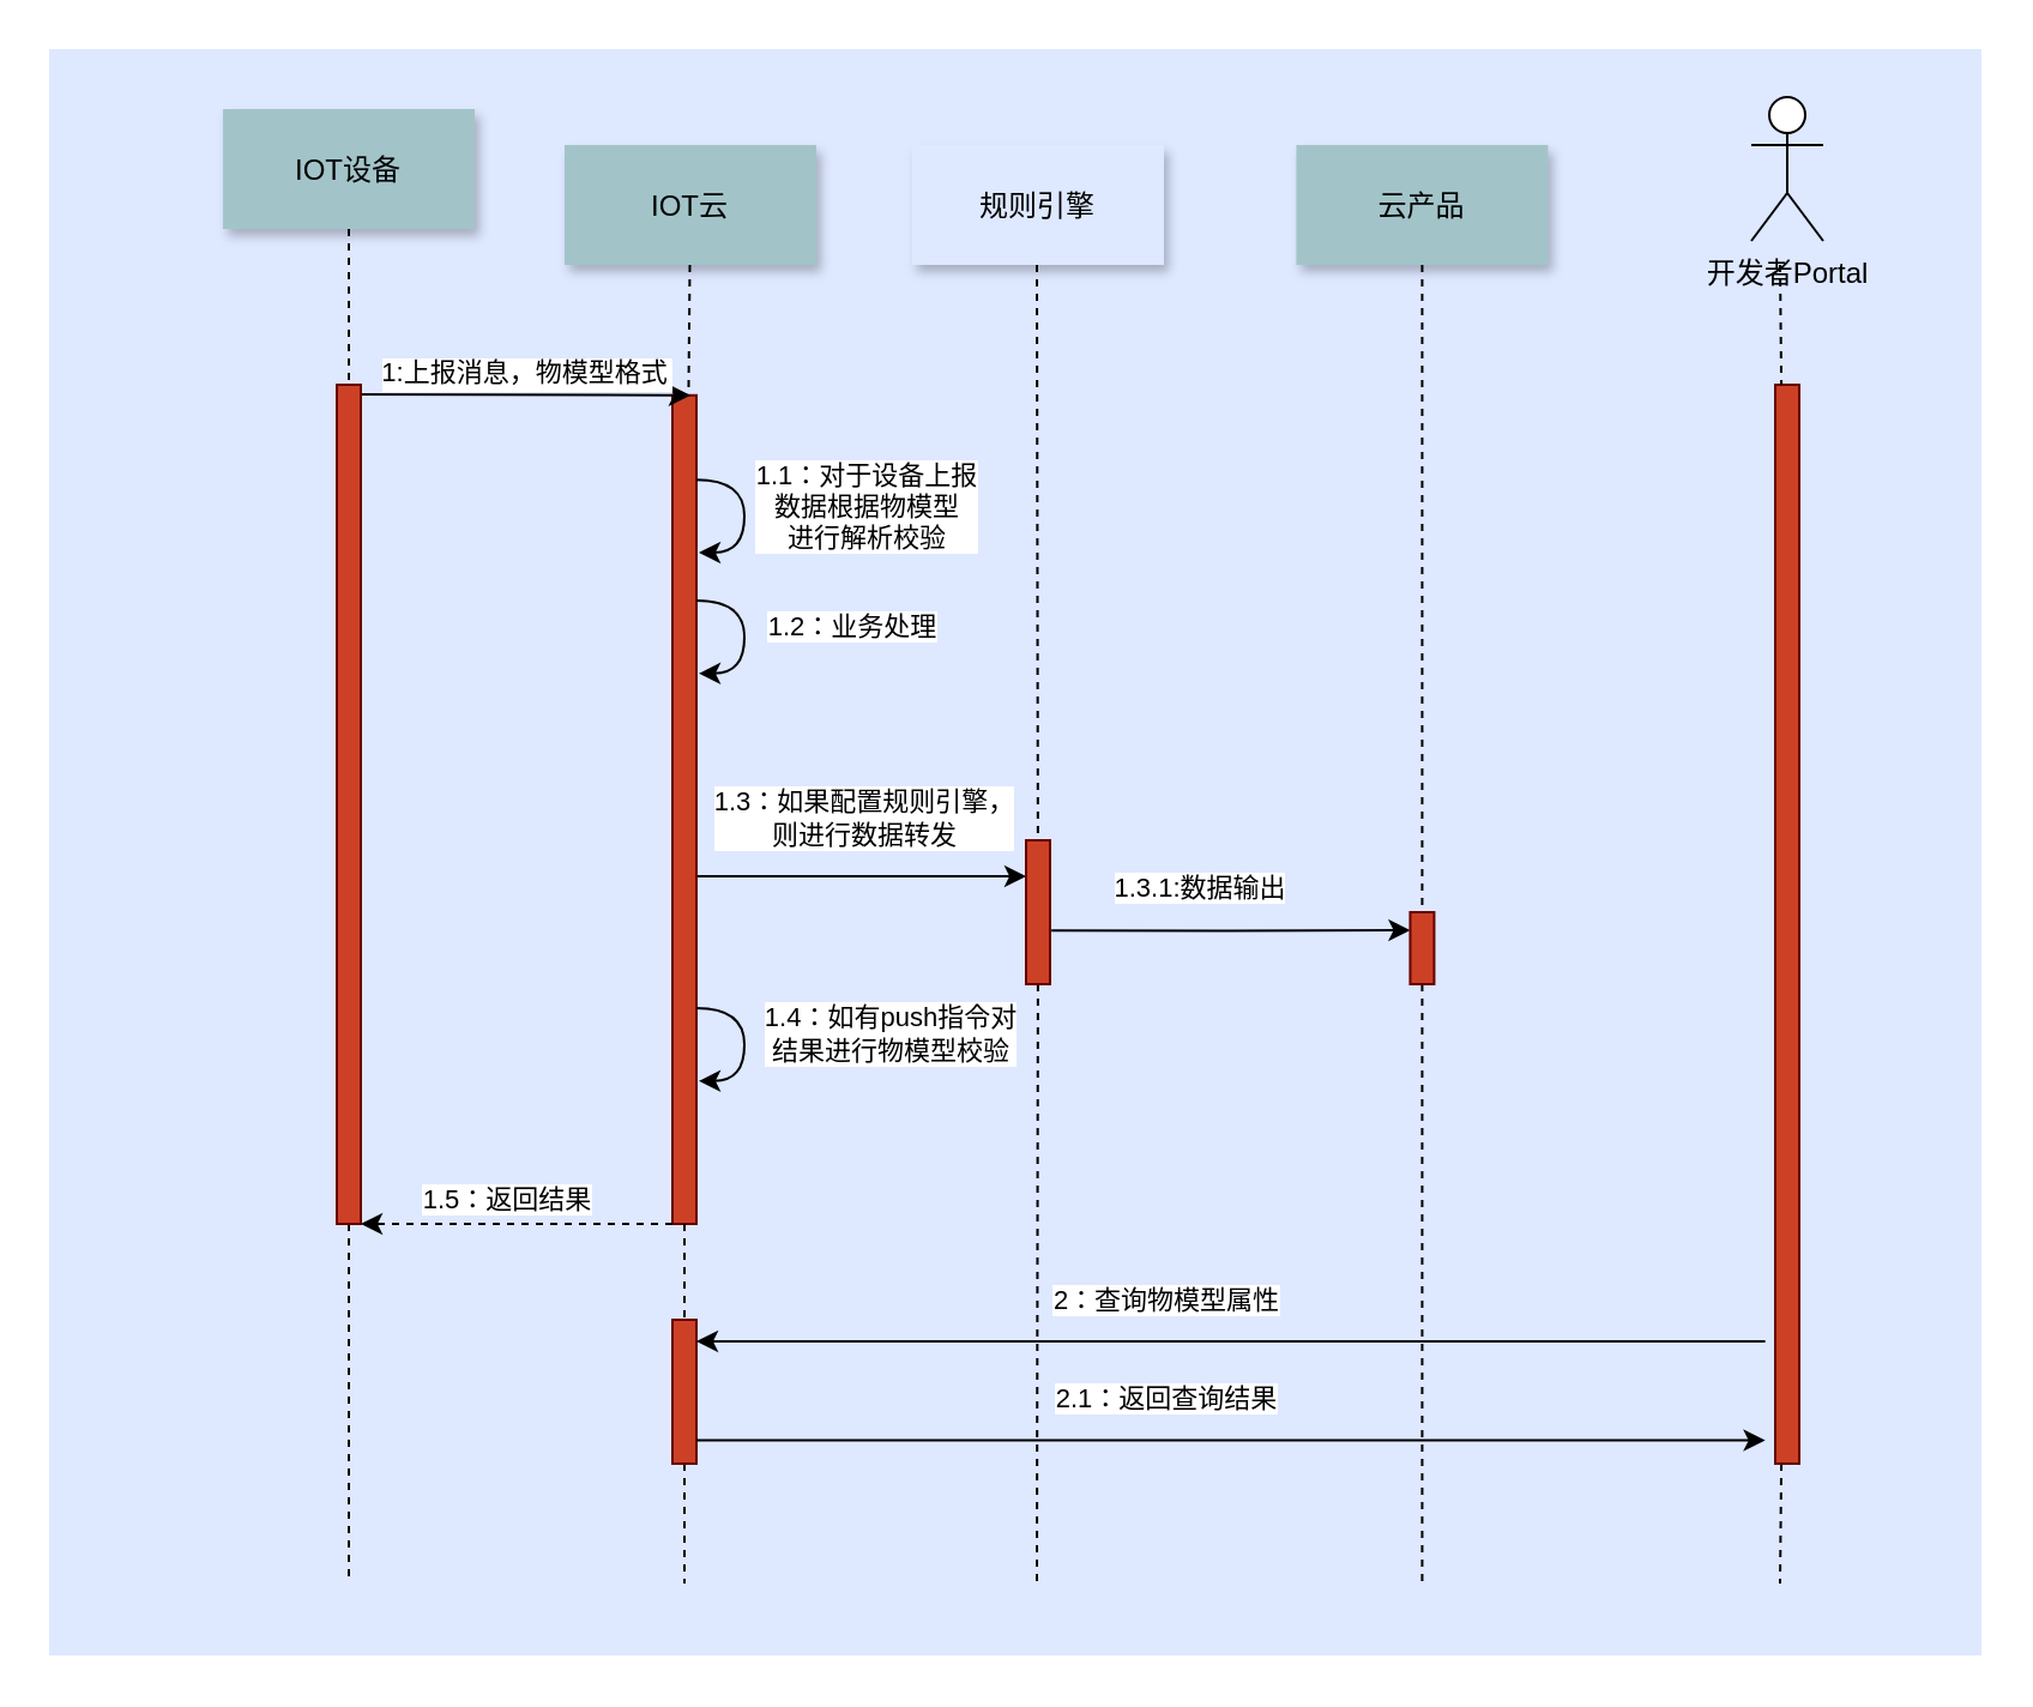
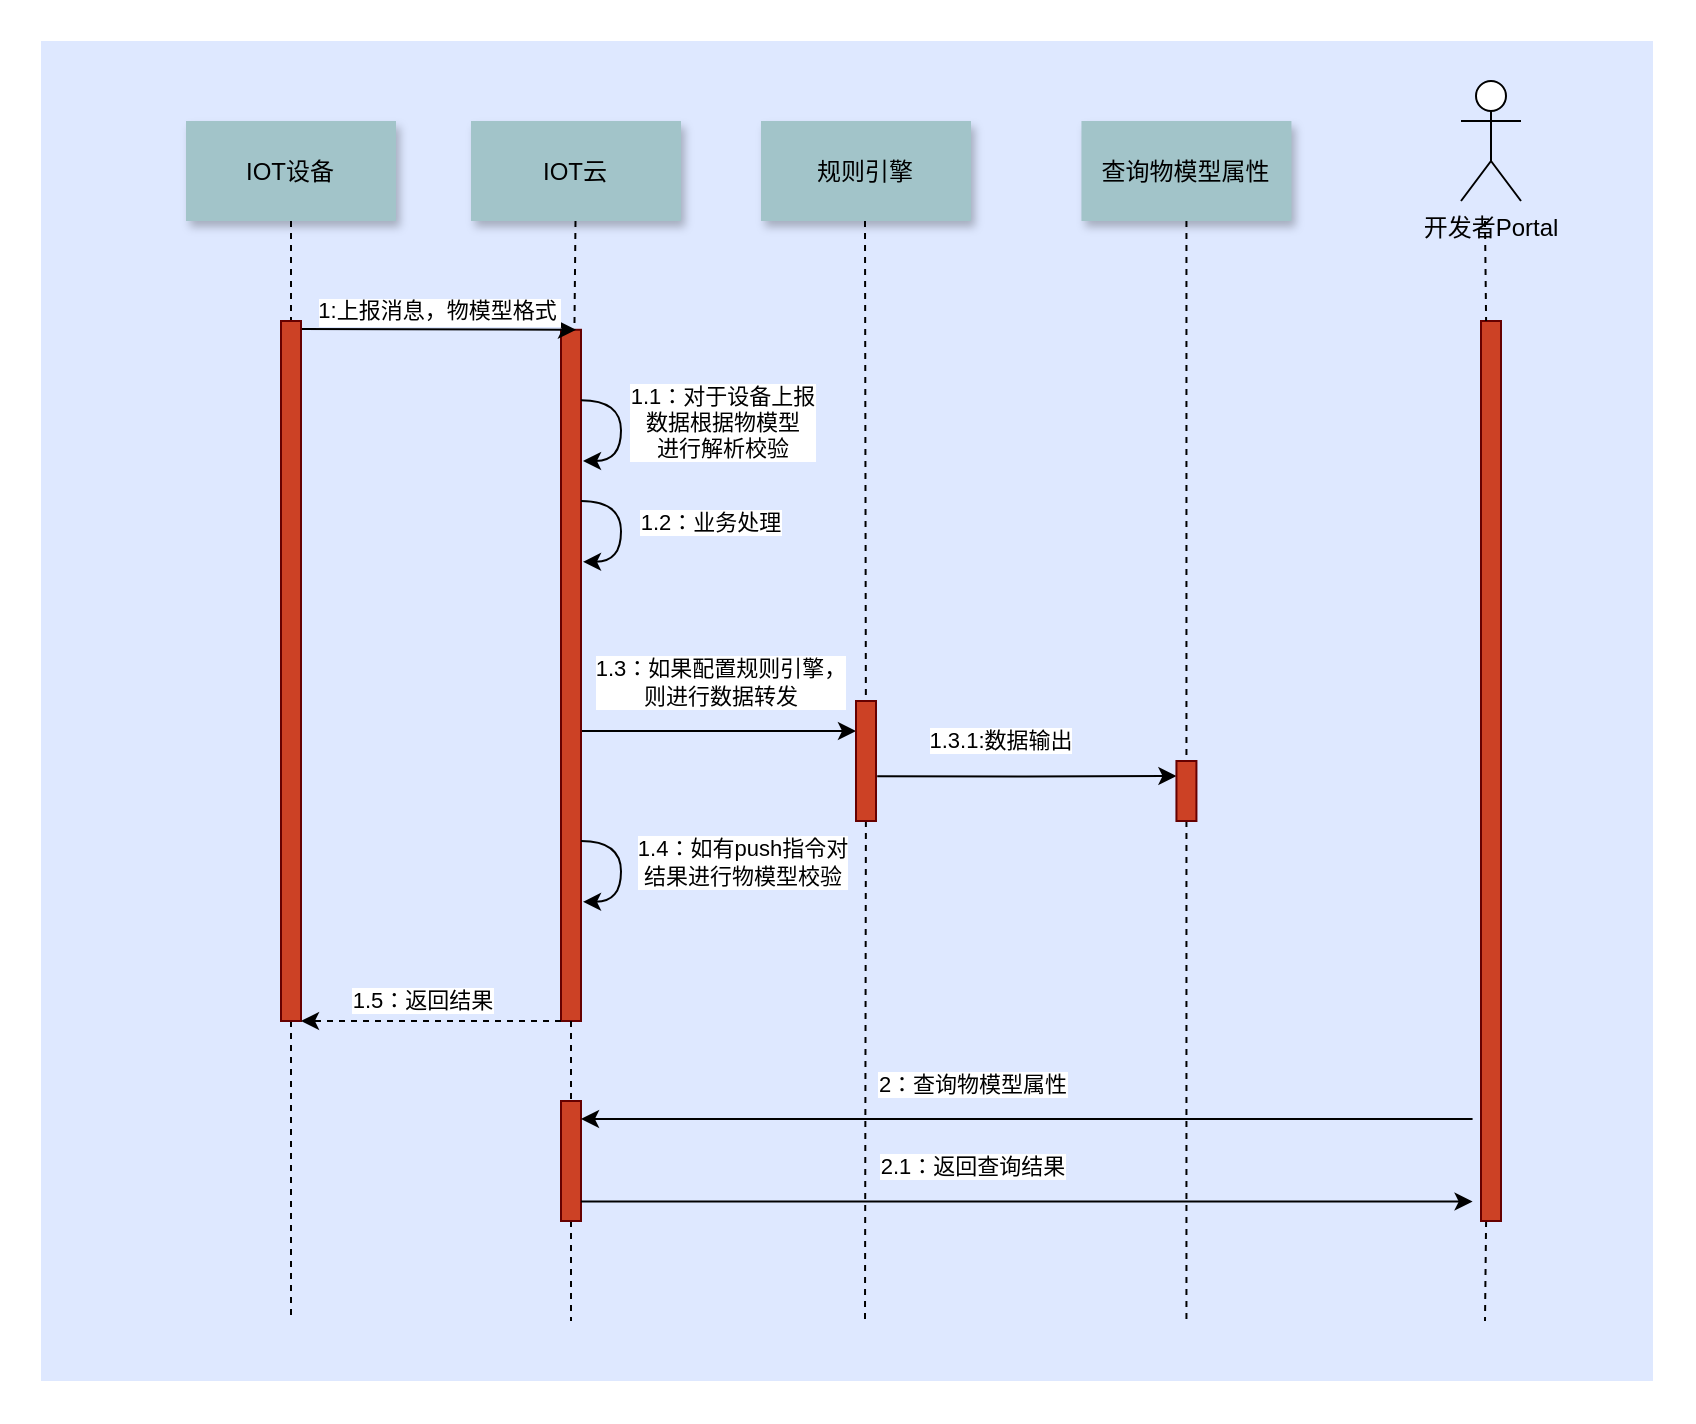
  <mxCell id="0" />
  <mxCell id="1" parent="0" />
  <mxCell id="2" value="" style="fillColor=#DEE8FF;strokeColor=none" vertex="1" parent="1"><mxGeometry x="20" y="20" width="806" height="670" as="geometry" /></mxCell>
- <mxCell id="3" value="IOT设备" style="shadow=1;fillColor=#A2C4C9;strokeColor=none" vertex="1" parent="1"><mxGeometry x="92.5" y="45" width="105" height="50" as="geometry" /></mxCell>
+ <mxCell id="3" value="IOT设备" style="shadow=1;fillColor=#A2C4C9;strokeColor=none" vertex="1" parent="1"><mxGeometry x="92.5" y="60" width="105" height="50" as="geometry" /></mxCell>
  <mxCell id="4" value="" style="edgeStyle=orthogonalEdgeStyle;rounded=0;orthogonalLoop=1;jettySize=auto;html=1;entryX=0;entryY=0.25;entryDx=0;entryDy=0;" edge="1" parent="1" source="6" target="30"><mxGeometry relative="1" as="geometry"><mxPoint x="370" y="337.195" as="targetPoint" /><Array as="points"><mxPoint x="360" y="365" /><mxPoint x="360" y="365" /></Array></mxGeometry></mxCell>
  <mxCell id="5" value="1.3：如果配置规则引擎，&lt;br&gt;则进行数据转发" style="edgeLabel;html=1;align=center;verticalAlign=middle;resizable=0;points=[];" vertex="1" connectable="0" parent="4"><mxGeometry x="-0.372" y="1" relative="1" as="geometry"><mxPoint x="26.67" y="-24" as="offset" /></mxGeometry></mxCell>
  <mxCell id="6" value="" style="fillColor=#CC4125;strokeColor=#660000" vertex="1" parent="1"><mxGeometry x="280" y="164.39" width="10" height="345.61" as="geometry" /></mxCell>
  <mxCell id="7" value="IOT云" style="shadow=1;fillColor=#A2C4C9;strokeColor=none" vertex="1" parent="1"><mxGeometry x="235" y="60" width="105" height="50" as="geometry" /></mxCell>
  <mxCell id="8" value="" style="edgeStyle=none;endArrow=none;dashed=1" edge="1" parent="1" source="7" target="6"><mxGeometry x="272.335" y="165" width="100" height="100" as="geometry"><mxPoint x="287.259" y="110" as="sourcePoint" /><mxPoint x="287.576" y="165" as="targetPoint" /></mxGeometry></mxCell>
- <mxCell id="9" value="规则引擎" style="shadow=1;fillColor=#dee8ff;strokeColor=none;" vertex="1" parent="1"><mxGeometry x="380.004" y="60" width="105" height="50" as="geometry" /></mxCell>
- <mxCell id="10" value="云产品" style="shadow=1;fillColor=#A2C4C9;strokeColor=none" vertex="1" parent="1"><mxGeometry x="540.22" y="60" width="105" height="50" as="geometry" /></mxCell>
+ <mxCell id="9" value="规则引擎" style="shadow=1;fillColor=#A2C4C9;strokeColor=none" vertex="1" parent="1"><mxGeometry x="380.004" y="60" width="105" height="50" as="geometry" /></mxCell>
+ <mxCell id="10" value="查询物模型属性" style="shadow=1;fillColor=#A2C4C9;strokeColor=none" vertex="1" parent="1"><mxGeometry x="540.22" y="60" width="105" height="50" as="geometry" /></mxCell>
  <mxCell id="11" value="" style="edgeStyle=elbowEdgeStyle;elbow=horizontal;endArrow=none;dashed=1" edge="1" parent="1" source="3"><mxGeometry x="230.0" y="310" width="100" height="100" as="geometry"><mxPoint x="170" y="410" as="sourcePoint" /><mxPoint x="145" y="220" as="targetPoint" /></mxGeometry></mxCell>
  <mxCell id="12" value="" style="edgeStyle=none;dashed=1;endArrow=none" edge="1" parent="1"><mxGeometry x="50" y="300" width="100" height="100" as="geometry"><mxPoint x="145" y="210" as="sourcePoint" /><mxPoint x="145" y="660" as="targetPoint" /></mxGeometry></mxCell>
  <mxCell id="13" value="1:上报消息，物模型格式" style="edgeStyle=none;verticalLabelPosition=top;verticalAlign=bottom;entryX=0.75;entryY=0;entryDx=0;entryDy=0;" edge="1" parent="1" target="6"><mxGeometry x="242.955" y="77.096" width="100" height="100" as="geometry"><mxPoint x="150" y="164" as="sourcePoint" /><mxPoint x="260" y="164.386" as="targetPoint" /></mxGeometry></mxCell>
  <mxCell id="14" value="" style="edgeStyle=none;endArrow=none;dashed=1" edge="1" parent="1" source="30"><mxGeometry x="431.488" y="175.0" width="100" height="100" as="geometry"><mxPoint x="432" y="110" as="sourcePoint" /><mxPoint x="432" y="660" as="targetPoint" /></mxGeometry></mxCell>
  <mxCell id="15" value="" style="edgeStyle=none;endArrow=none;dashed=1" edge="1" parent="1" source="32"><mxGeometry x="741.488" y="175.0" width="100" height="100" as="geometry"><mxPoint x="742" y="110" as="sourcePoint" /><mxPoint x="742" y="660" as="targetPoint" /></mxGeometry></mxCell>
  <mxCell id="16" value="" style="edgeStyle=none;endArrow=none;dashed=1" edge="1" parent="1" source="10"><mxGeometry x="592.208" y="175.0" width="100" height="100" as="geometry"><mxPoint x="592.729" y="110" as="sourcePoint" /><mxPoint x="592.72" y="660" as="targetPoint" /></mxGeometry></mxCell>
  <mxCell id="17" value="开发者Portal" style="shape=umlActor;verticalLabelPosition=bottom;verticalAlign=top;html=1;outlineConnect=0;" vertex="1" parent="1"><mxGeometry x="730" y="40" width="30" height="60" as="geometry" /></mxCell>
  <mxCell id="18" value="" style="fillColor=#CC4125;strokeColor=#660000" vertex="1" parent="1"><mxGeometry x="140" y="160" width="10" height="350" as="geometry" /></mxCell>
  <mxCell id="19" style="edgeStyle=orthogonalEdgeStyle;curved=1;rounded=0;orthogonalLoop=1;jettySize=auto;html=1;exitX=0.928;exitY=0.095;exitDx=0;exitDy=0;exitPerimeter=0;" edge="1" parent="1"><mxGeometry relative="1" as="geometry"><mxPoint x="290" y="199.608" as="sourcePoint" /><mxPoint x="291" y="230" as="targetPoint" /><Array as="points"><mxPoint x="310" y="200" /><mxPoint x="310" y="230" /><mxPoint x="291" y="230" /></Array></mxGeometry></mxCell>
  <mxCell id="20" value="1.1：对于设备上报&lt;br&gt;数据根据物模型&lt;br&gt;进行解析校验" style="edgeLabel;html=1;align=center;verticalAlign=middle;resizable=0;points=[];" vertex="1" connectable="0" parent="19"><mxGeometry x="-0.314" y="-1" relative="1" as="geometry"><mxPoint x="51" y="6.73" as="offset" /></mxGeometry></mxCell>
  <mxCell id="21" value="1.1：对于设备上报&lt;br&gt;数据根据物模型&lt;br&gt;进行解析校验" style="edgeLabel;html=1;align=center;verticalAlign=middle;resizable=0;points=[];" vertex="1" connectable="0" parent="19"><mxGeometry x="-0.314" y="-1" relative="1" as="geometry"><mxPoint x="51" y="6.73" as="offset" /></mxGeometry></mxCell>
  <mxCell id="22" value="" style="edgeStyle=elbowEdgeStyle;elbow=vertical;dashed=1;verticalLabelPosition=bottom;verticalAlign=top;" edge="1" parent="1"><mxGeometry x="507.5" y="625.032" width="100" height="100" as="geometry"><mxPoint x="280" y="510" as="sourcePoint" /><mxPoint x="150" y="510.19" as="targetPoint" /><Array as="points" /></mxGeometry></mxCell>
  <mxCell id="23" value="1.5：返回结果" style="edgeLabel;html=1;align=center;verticalAlign=middle;resizable=0;points=[];" vertex="1" connectable="0" parent="22"><mxGeometry relative="1" as="geometry"><mxPoint x="-4.72" y="-10.29" as="offset" /></mxGeometry></mxCell>
  <mxCell id="24" style="edgeStyle=orthogonalEdgeStyle;curved=1;rounded=0;orthogonalLoop=1;jettySize=auto;html=1;exitX=0.928;exitY=0.095;exitDx=0;exitDy=0;exitPerimeter=0;" edge="1" parent="1"><mxGeometry relative="1" as="geometry"><mxPoint x="290" y="249.998" as="sourcePoint" /><mxPoint x="291" y="280.39" as="targetPoint" /><Array as="points"><mxPoint x="310" y="250.39" /><mxPoint x="310" y="280.39" /><mxPoint x="291" y="280.39" /></Array></mxGeometry></mxCell>
  <mxCell id="25" value="1.2：业务处理" style="edgeLabel;html=1;align=center;verticalAlign=middle;resizable=0;points=[];" vertex="1" connectable="0" parent="24"><mxGeometry x="-0.314" y="-1" relative="1" as="geometry"><mxPoint x="45" y="6.73" as="offset" /></mxGeometry></mxCell>
  <mxCell id="26" style="edgeStyle=orthogonalEdgeStyle;curved=1;rounded=0;orthogonalLoop=1;jettySize=auto;html=1;exitX=0.928;exitY=0.095;exitDx=0;exitDy=0;exitPerimeter=0;" edge="1" parent="1"><mxGeometry relative="1" as="geometry"><mxPoint x="290" y="419.998" as="sourcePoint" /><mxPoint x="291" y="450.39" as="targetPoint" /><Array as="points"><mxPoint x="310" y="420.39" /><mxPoint x="310" y="450.39" /><mxPoint x="291" y="450.39" /></Array></mxGeometry></mxCell>
  <mxCell id="27" value="1.4：如有push指令对&lt;br&gt;结果进行物模型校验" style="edgeLabel;html=1;align=center;verticalAlign=middle;resizable=0;points=[];" vertex="1" connectable="0" parent="26"><mxGeometry x="-0.314" y="-1" relative="1" as="geometry"><mxPoint x="61" y="6.73" as="offset" /></mxGeometry></mxCell>
  <mxCell id="28" style="edgeStyle=orthogonalEdgeStyle;rounded=0;orthogonalLoop=1;jettySize=auto;html=1;exitX=1.06;exitY=0.628;exitDx=0;exitDy=0;entryX=0;entryY=0.25;entryDx=0;entryDy=0;exitPerimeter=0;" edge="1" parent="1" source="30" target="34"><mxGeometry relative="1" as="geometry"><Array as="points" /></mxGeometry></mxCell>
  <mxCell id="29" value="1.3.1:数据输出" style="edgeLabel;html=1;align=center;verticalAlign=middle;resizable=0;points=[];" vertex="1" connectable="0" parent="28"><mxGeometry x="-0.328" y="-1" relative="1" as="geometry"><mxPoint x="11.34" y="-18.71" as="offset" /></mxGeometry></mxCell>
  <mxCell id="30" value="" style="fillColor=#CC4125;strokeColor=#660000" vertex="1" parent="1"><mxGeometry x="427.5" y="350" width="10" height="60" as="geometry" /></mxCell>
  <mxCell id="31" value="" style="edgeStyle=none;endArrow=none;dashed=1" edge="1" parent="1" target="30"><mxGeometry x="431.488" y="175.0" width="100" height="100" as="geometry"><mxPoint x="432" y="110" as="sourcePoint" /><mxPoint x="432" y="660" as="targetPoint" /></mxGeometry></mxCell>
  <mxCell id="32" value="" style="fillColor=#CC4125;strokeColor=#660000" vertex="1" parent="1"><mxGeometry x="740" y="160" width="10" height="450" as="geometry" /></mxCell>
  <mxCell id="33" value="" style="edgeStyle=none;endArrow=none;dashed=1" edge="1" parent="1" target="32"><mxGeometry x="741.488" y="175.0" width="100" height="100" as="geometry"><mxPoint x="742" y="110" as="sourcePoint" /><mxPoint x="742" y="660" as="targetPoint" /></mxGeometry></mxCell>
  <mxCell id="34" value="" style="fillColor=#CC4125;strokeColor=#660000" vertex="1" parent="1"><mxGeometry x="587.72" y="380" width="10" height="30" as="geometry" /></mxCell>
  <mxCell id="35" value="" style="edgeStyle=none;endArrow=none;dashed=1" edge="1" parent="1" source="36"><mxGeometry x="376.571" y="339.697" width="100" height="100" as="geometry"><mxPoint x="286.13" y="510" as="sourcePoint" /><mxPoint x="285" y="660" as="targetPoint" /></mxGeometry></mxCell>
  <mxCell id="36" value="" style="fillColor=#CC4125;strokeColor=#660000" vertex="1" parent="1"><mxGeometry x="280" y="550" width="10" height="60" as="geometry" /></mxCell>
  <mxCell id="37" value="" style="edgeStyle=none;endArrow=none;dashed=1" edge="1" parent="1" source="6" target="36"><mxGeometry x="376.571" y="339.697" width="100" height="100" as="geometry"><mxPoint x="285" y="510" as="sourcePoint" /><mxPoint x="285" y="660" as="targetPoint" /></mxGeometry></mxCell>
  <mxCell id="38" style="edgeStyle=orthogonalEdgeStyle;rounded=0;orthogonalLoop=1;jettySize=auto;html=1;exitX=1.121;exitY=0.145;exitDx=0;exitDy=0;exitPerimeter=0;startArrow=classic;startFill=1;endArrow=none;endFill=0;" edge="1" parent="1"><mxGeometry relative="1" as="geometry"><mxPoint x="290" y="558.7" as="sourcePoint" /><mxPoint x="735.79" y="559" as="targetPoint" /><Array as="points"><mxPoint x="735.79" y="559" /></Array></mxGeometry></mxCell>
  <mxCell id="39" value="2：查询物模型属性" style="edgeLabel;html=1;align=center;verticalAlign=middle;resizable=0;points=[];" vertex="1" connectable="0" parent="38"><mxGeometry x="-0.328" y="-1" relative="1" as="geometry"><mxPoint x="45.35" y="-18.71" as="offset" /></mxGeometry></mxCell>
  <mxCell id="40" style="edgeStyle=orthogonalEdgeStyle;rounded=0;orthogonalLoop=1;jettySize=auto;html=1;exitX=1.121;exitY=0.145;exitDx=0;exitDy=0;exitPerimeter=0;startArrow=none;startFill=0;endArrow=classic;endFill=1;" edge="1" parent="1"><mxGeometry relative="1" as="geometry"><mxPoint x="290" y="600" as="sourcePoint" /><mxPoint x="735.79" y="600.3" as="targetPoint" /><Array as="points"><mxPoint x="735.79" y="600.3" /></Array></mxGeometry></mxCell>
  <mxCell id="41" value="2.1：返回查询结果" style="edgeLabel;html=1;align=center;verticalAlign=middle;resizable=0;points=[];" vertex="1" connectable="0" parent="40"><mxGeometry x="-0.328" y="-1" relative="1" as="geometry"><mxPoint x="45.35" y="-18.71" as="offset" /></mxGeometry></mxCell>
